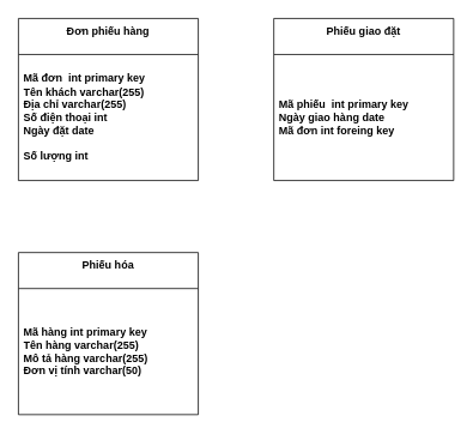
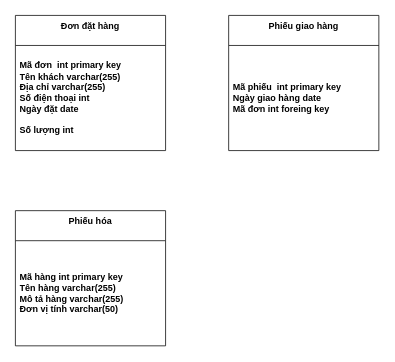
  <mxCell id="0" />
  <mxCell id="1" parent="0" />
- <mxCell id="2" value="&lt;b&gt;Đơn phiếu hàng&lt;/b&gt;" style="swimlane;fontStyle=0;align=center;verticalAlign=top;childLayout=stackLayout;horizontal=1;startSize=40;horizontalStack=0;resizeParent=1;resizeParentMax=0;resizeLast=0;collapsible=0;marginBottom=0;html=1;whiteSpace=wrap;" vertex="1" parent="1"><mxGeometry x="20" y="20" width="200" height="180" as="geometry" /></mxCell>
+ <mxCell id="2" value="&lt;b&gt;Đơn đặt hàng&lt;/b&gt;" style="swimlane;fontStyle=0;align=center;verticalAlign=top;childLayout=stackLayout;horizontal=1;startSize=40;horizontalStack=0;resizeParent=1;resizeParentMax=0;resizeLast=0;collapsible=0;marginBottom=0;html=1;whiteSpace=wrap;" vertex="1" parent="1"><mxGeometry x="20" y="20" width="200" height="180" as="geometry" /></mxCell>
  <mxCell id="3" value="&lt;b&gt;Mã đơn&amp;nbsp; int primary key&lt;br&gt;Tên khách varchar(255)&lt;br&gt;&lt;/b&gt;&lt;b style=&quot;border-color: var(--border-color);&quot;&gt;Địa chỉ varchar(255)&lt;br&gt;Số điện thoại int&amp;nbsp;&lt;br&gt;Ngày đặt date&lt;br&gt;&lt;/b&gt;&lt;b&gt;&lt;br&gt;Số lượng int&amp;nbsp;&lt;/b&gt;" style="text;html=1;strokeColor=none;fillColor=none;align=left;verticalAlign=middle;spacingLeft=4;spacingRight=4;overflow=hidden;rotatable=0;points=[[0,0.5],[1,0.5]];portConstraint=eastwest;whiteSpace=wrap;" vertex="1" parent="2"><mxGeometry y="40" width="200" height="140" as="geometry" /></mxCell>
- <mxCell id="4" value="&lt;b&gt;Phiếu giao đặt&lt;/b&gt;" style="swimlane;fontStyle=0;align=center;verticalAlign=top;childLayout=stackLayout;horizontal=1;startSize=40;horizontalStack=0;resizeParent=1;resizeParentMax=0;resizeLast=0;collapsible=0;marginBottom=0;html=1;whiteSpace=wrap;" vertex="1" parent="1"><mxGeometry x="304" y="20" width="200" height="180" as="geometry" /></mxCell>
+ <mxCell id="4" value="&lt;b&gt;Phiếu giao hàng&lt;/b&gt;" style="swimlane;fontStyle=0;align=center;verticalAlign=top;childLayout=stackLayout;horizontal=1;startSize=40;horizontalStack=0;resizeParent=1;resizeParentMax=0;resizeLast=0;collapsible=0;marginBottom=0;html=1;whiteSpace=wrap;" vertex="1" parent="1"><mxGeometry x="304" y="20" width="200" height="180" as="geometry" /></mxCell>
  <mxCell id="5" value="&lt;b&gt;Mã phiếu&amp;nbsp; int primary key&lt;/b&gt;&lt;b style=&quot;border-color: var(--border-color);&quot;&gt;&lt;br&gt;Ngày giao hàng date&lt;br&gt;Mã đơn int foreing key&lt;br&gt;&lt;/b&gt;" style="text;html=1;strokeColor=none;fillColor=none;align=left;verticalAlign=middle;spacingLeft=4;spacingRight=4;overflow=hidden;rotatable=0;points=[[0,0.5],[1,0.5]];portConstraint=eastwest;whiteSpace=wrap;" vertex="1" parent="4"><mxGeometry y="40" width="200" height="140" as="geometry" /></mxCell>
  <mxCell id="6" value="&lt;b&gt;Phiếu hóa&lt;/b&gt;" style="swimlane;fontStyle=0;align=center;verticalAlign=top;childLayout=stackLayout;horizontal=1;startSize=40;horizontalStack=0;resizeParent=1;resizeParentMax=0;resizeLast=0;collapsible=0;marginBottom=0;html=1;whiteSpace=wrap;" vertex="1" parent="1"><mxGeometry x="20" y="280" width="200" height="180" as="geometry" /></mxCell>
  <mxCell id="7" value="&lt;b&gt;Mã hàng int primary key&lt;br&gt;&lt;/b&gt;&lt;b style=&quot;border-color: var(--border-color);&quot;&gt;Tên hàng varchar(255)&lt;br style=&quot;border-color: var(--border-color);&quot;&gt;&lt;/b&gt;&lt;b style=&quot;border-color: var(--border-color);&quot;&gt;Mô tả hàng varchar(255)&lt;br style=&quot;border-color: var(--border-color);&quot;&gt;Đơn vị tính varchar(50)&lt;/b&gt;&lt;b&gt;&lt;br&gt;&lt;/b&gt;" style="text;html=1;strokeColor=none;fillColor=none;align=left;verticalAlign=middle;spacingLeft=4;spacingRight=4;overflow=hidden;rotatable=0;points=[[0,0.5],[1,0.5]];portConstraint=eastwest;whiteSpace=wrap;" vertex="1" parent="6"><mxGeometry y="40" width="200" height="140" as="geometry" /></mxCell>
